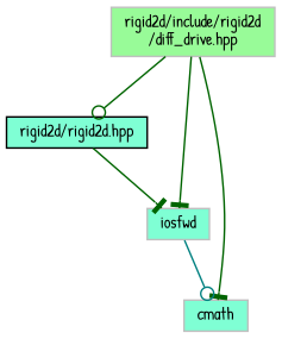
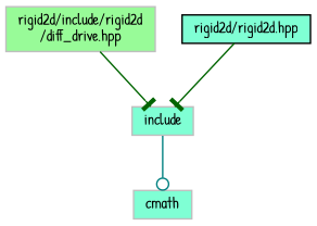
  digraph {
    fontname="Patrick Hand"
    node [color=grey75 fillcolor=aquamarine fontname="Patrick Hand" fontsize=10 shape=record style=filled]
    edge [arrowhead=tee color=darkgreen fontname="Patrick Hand" fontsize=10 labelfontname=Helvetica labelfontsize=10 style=solid]
    n1 [fillcolor=palegreen fontcolor=black height=0.2 label="rigid2d/include/rigid2d\l/diff_drive.hpp" width=0.4]
    n2 [color=black height=0.2 label="rigid2d/rigid2d.hpp" width=0.4]
    n3 [height=0.2 label=cmath width=0.4]
-   n4 [height=0.2 label=iosfwd width=0.4]
-   n1 -> n2 [arrowhead=odot]
-   n1 -> n3
+   n4 [height=0.2 label=include width=0.4]
    n1 -> n4
    n2 -> n4
    n4 -> n3 [arrowhead=odot color=teal]
  }
